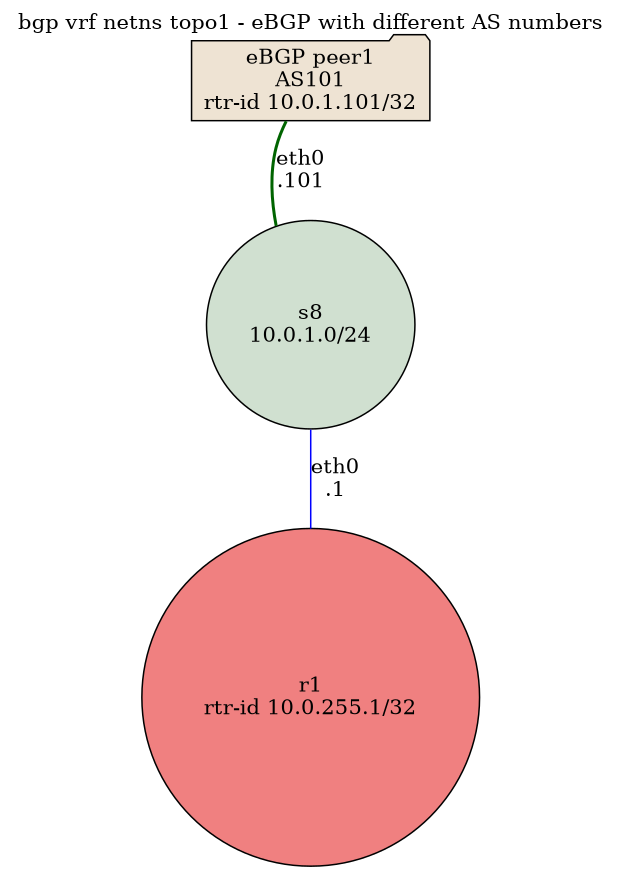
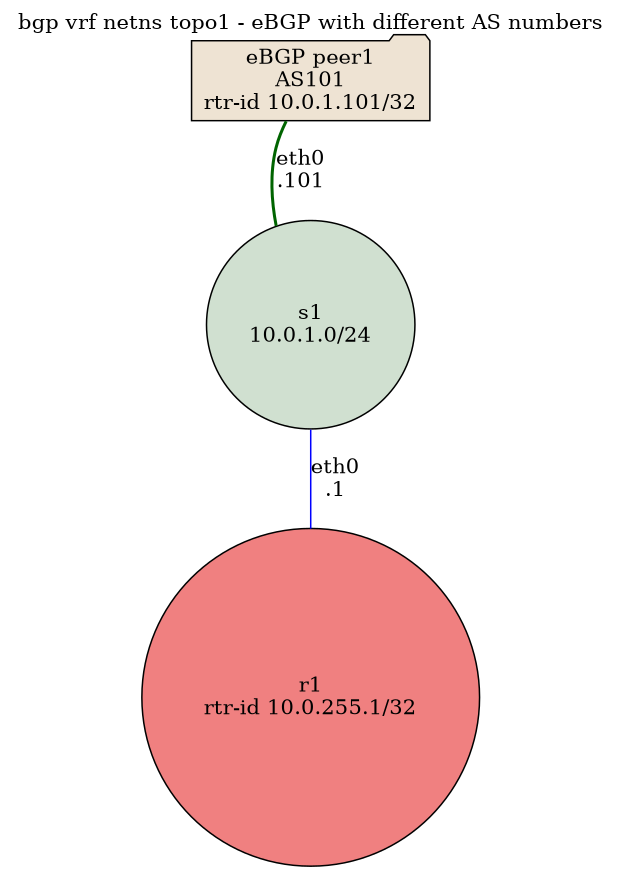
  graph {
    label="bgp vrf netns topo1 - eBGP with different AS numbers"
    labelloc=t
    node [shape=circle style=filled]
    edge [style=invis]
    n1 [fillcolor="#eee3d3" label="eBGP peer1\nAS101\nrtr-id 10.0.1.101/32" shape=folder]
    n2 [fillcolor="#f08080" label="r1\nrtr-id 10.0.255.1/32"]
-   n3 [fillcolor="#d0e0d0" label="s8\n10.0.1.0/24"]
+   n3 [fillcolor="#d0e0d0" label="s1\n10.0.1.0/24"]
    subgraph sub_1 {
      rank=same
      n1
    }
    subgraph sub_2 {
      rank=same
      n2
    }
    n1 -- n3 [label="eth0\n.101" color=darkgreen style=bold]
    n1 -- n3
    n2 -- n3 [label="eth0\n.1" color=blue style=solid]
    n3 -- n2
  }
